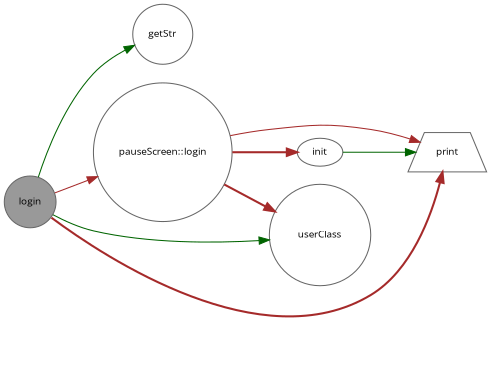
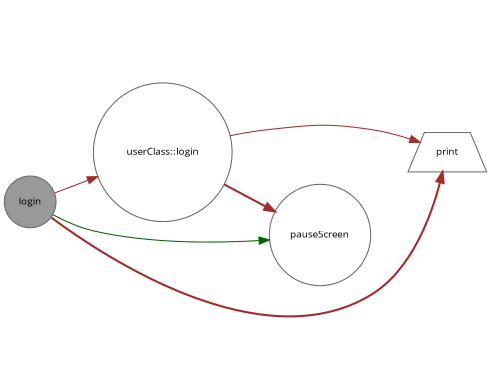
  digraph {
    fontname="Open Sans"
    rankdir=LR
    node [color=grey40 fillcolor=white fontname="Open Sans" fontsize=10 shape=circle style=filled]
    edge [color=brown fontname="Open Sans" fontsize=10 labelfontname=Helvetica labelfontsize=10 style=solid]
    n1 [color=gray40 fillcolor=grey60 fontcolor=black height=0.2 label=login width=0.4]
-   n2 [height=0.2 label=getStr width=0.4]
-   n3 [height=0.2 label="pauseScreen::login" width=0.4]
+   n3 [height=0.2 label="userClass::login" width=0.4]
    n4 [height=0.2 label=print shape=trapezium width=0.4]
-   n5 [height=0.2 label=userClass width=0.4]
-   n6 [height=0.2 label=init shape=ellipse width=0.4]
-   n1 -> n2 [color=darkgreen]
+   n5 [height=0.2 label=pauseScreen width=0.4]
    n1 -> n3
    n1 -> n4 [style=bold]
    n1 -> n5 [color=darkgreen]
    n3 -> n4
    n3 -> n5 [style=bold]
-   n3 -> n6 [style=bold]
-   n6 -> n4 [color=darkgreen]
  }
